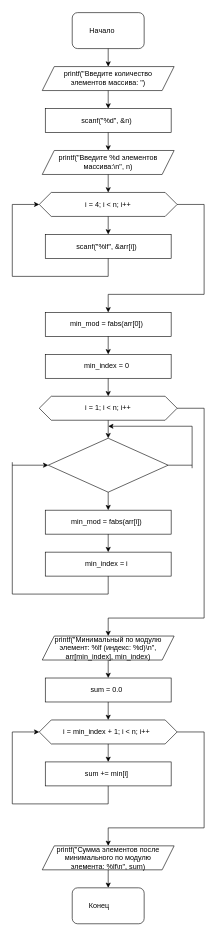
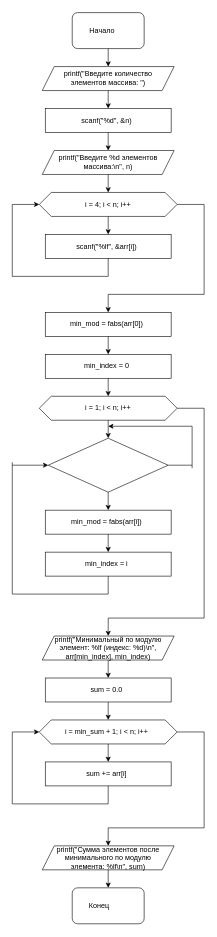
  <mxCell id="0" />
  <mxCell id="1" parent="0" />
  <mxCell id="2" value="" style="rounded=1;whiteSpace=wrap;html=1;" vertex="1" parent="1"><mxGeometry x="120" y="20" width="120" height="60" as="geometry" /></mxCell>
  <mxCell id="3" value="" style="endArrow=classic;html=1;rounded=0;exitX=0.5;exitY=1;exitDx=0;exitDy=0;" edge="1" parent="1" source="2"><mxGeometry width="50" height="50" relative="1" as="geometry"><mxPoint x="200" y="200" as="sourcePoint" /><mxPoint x="180" y="110" as="targetPoint" /></mxGeometry></mxCell>
  <mxCell id="4" value="" style="shape=parallelogram;perimeter=parallelogramPerimeter;whiteSpace=wrap;html=1;fixedSize=1;" vertex="1" parent="1"><mxGeometry x="70" y="110" width="220" height="40" as="geometry" /></mxCell>
  <mxCell id="5" value="" style="endArrow=classic;html=1;rounded=0;exitX=0.5;exitY=1;exitDx=0;exitDy=0;" edge="1" parent="1" source="4"><mxGeometry width="50" height="50" relative="1" as="geometry"><mxPoint x="200" y="220" as="sourcePoint" /><mxPoint x="180" y="180" as="targetPoint" /></mxGeometry></mxCell>
  <mxCell id="6" value="" style="rounded=0;whiteSpace=wrap;html=1;" vertex="1" parent="1"><mxGeometry x="75" y="180" width="210" height="40" as="geometry" /></mxCell>
  <mxCell id="7" value="" style="endArrow=classic;html=1;rounded=0;exitX=0.5;exitY=1;exitDx=0;exitDy=0;" edge="1" parent="1" source="6"><mxGeometry width="50" height="50" relative="1" as="geometry"><mxPoint x="190" y="320" as="sourcePoint" /><mxPoint x="180" y="250" as="targetPoint" /></mxGeometry></mxCell>
  <mxCell id="8" value="" style="shape=parallelogram;perimeter=parallelogramPerimeter;whiteSpace=wrap;html=1;fixedSize=1;" vertex="1" parent="1"><mxGeometry x="70" y="250" width="220" height="40" as="geometry" /></mxCell>
  <mxCell id="9" value="" style="endArrow=classic;html=1;rounded=0;exitX=0.5;exitY=1;exitDx=0;exitDy=0;" edge="1" parent="1" source="8"><mxGeometry width="50" height="50" relative="1" as="geometry"><mxPoint x="140" y="390" as="sourcePoint" /><mxPoint x="180" y="320" as="targetPoint" /></mxGeometry></mxCell>
  <mxCell id="10" value="" style="shape=hexagon;perimeter=hexagonPerimeter2;whiteSpace=wrap;html=1;fixedSize=1;" vertex="1" parent="1"><mxGeometry x="65" y="320" width="230" height="40" as="geometry" /></mxCell>
  <mxCell id="11" value="" style="endArrow=classic;html=1;rounded=0;exitX=0.5;exitY=1;exitDx=0;exitDy=0;" edge="1" parent="1" source="10"><mxGeometry width="50" height="50" relative="1" as="geometry"><mxPoint x="220" y="470" as="sourcePoint" /><mxPoint x="180" y="390" as="targetPoint" /></mxGeometry></mxCell>
  <mxCell id="12" value="" style="rounded=0;whiteSpace=wrap;html=1;" vertex="1" parent="1"><mxGeometry x="75" y="390" width="210" height="40" as="geometry" /></mxCell>
  <mxCell id="13" value="" style="endArrow=none;html=1;rounded=0;entryX=0.5;entryY=1;entryDx=0;entryDy=0;" edge="1" parent="1" target="12"><mxGeometry width="50" height="50" relative="1" as="geometry"><mxPoint x="180" y="460" as="sourcePoint" /><mxPoint x="200" y="480" as="targetPoint" /></mxGeometry></mxCell>
  <mxCell id="14" value="" style="endArrow=none;html=1;rounded=0;" edge="1" parent="1"><mxGeometry width="50" height="50" relative="1" as="geometry"><mxPoint x="20" y="460" as="sourcePoint" /><mxPoint x="180" y="460" as="targetPoint" /></mxGeometry></mxCell>
  <mxCell id="15" value="" style="endArrow=none;html=1;rounded=0;" edge="1" parent="1"><mxGeometry width="50" height="50" relative="1" as="geometry"><mxPoint x="20" y="460" as="sourcePoint" /><mxPoint x="20" y="340" as="targetPoint" /></mxGeometry></mxCell>
  <mxCell id="16" value="" style="endArrow=classic;html=1;rounded=0;entryX=0;entryY=0.5;entryDx=0;entryDy=0;" edge="1" parent="1" target="10"><mxGeometry width="50" height="50" relative="1" as="geometry"><mxPoint x="20" y="340" as="sourcePoint" /><mxPoint x="50" y="300" as="targetPoint" /></mxGeometry></mxCell>
  <mxCell id="17" value="" style="endArrow=none;html=1;rounded=0;exitX=1;exitY=0.5;exitDx=0;exitDy=0;" edge="1" parent="1" source="10"><mxGeometry width="50" height="50" relative="1" as="geometry"><mxPoint x="350" y="380" as="sourcePoint" /><mxPoint x="340" y="340" as="targetPoint" /></mxGeometry></mxCell>
  <mxCell id="18" value="" style="endArrow=none;html=1;rounded=0;" edge="1" parent="1"><mxGeometry width="50" height="50" relative="1" as="geometry"><mxPoint x="340" y="490" as="sourcePoint" /><mxPoint x="340" y="340" as="targetPoint" /></mxGeometry></mxCell>
  <mxCell id="19" value="" style="endArrow=none;html=1;rounded=0;" edge="1" parent="1"><mxGeometry width="50" height="50" relative="1" as="geometry"><mxPoint x="180" y="490" as="sourcePoint" /><mxPoint x="340" y="490" as="targetPoint" /></mxGeometry></mxCell>
  <mxCell id="20" value="" style="endArrow=classic;html=1;rounded=0;" edge="1" parent="1"><mxGeometry width="50" height="50" relative="1" as="geometry"><mxPoint x="180" y="490" as="sourcePoint" /><mxPoint x="180" y="520" as="targetPoint" /></mxGeometry></mxCell>
  <mxCell id="21" value="" style="rounded=0;whiteSpace=wrap;html=1;" vertex="1" parent="1"><mxGeometry x="75" y="520" width="210" height="40" as="geometry" /></mxCell>
  <mxCell id="22" value="" style="endArrow=classic;html=1;rounded=0;exitX=0.5;exitY=1;exitDx=0;exitDy=0;" edge="1" parent="1" source="21"><mxGeometry width="50" height="50" relative="1" as="geometry"><mxPoint x="180" y="630" as="sourcePoint" /><mxPoint x="180" y="590" as="targetPoint" /></mxGeometry></mxCell>
  <mxCell id="23" value="" style="rounded=0;whiteSpace=wrap;html=1;" vertex="1" parent="1"><mxGeometry x="75" y="590" width="210" height="40" as="geometry" /></mxCell>
  <mxCell id="24" value="" style="endArrow=classic;html=1;rounded=0;exitX=0.5;exitY=1;exitDx=0;exitDy=0;" edge="1" parent="1" source="23"><mxGeometry width="50" height="50" relative="1" as="geometry"><mxPoint x="170" y="730" as="sourcePoint" /><mxPoint x="180" y="660" as="targetPoint" /></mxGeometry></mxCell>
  <mxCell id="25" value="" style="shape=hexagon;perimeter=hexagonPerimeter2;whiteSpace=wrap;html=1;fixedSize=1;" vertex="1" parent="1"><mxGeometry x="65" y="660" width="230" height="40" as="geometry" /></mxCell>
  <mxCell id="26" value="" style="endArrow=classic;html=1;rounded=0;exitX=0.5;exitY=1;exitDx=0;exitDy=0;" edge="1" parent="1" source="25"><mxGeometry width="50" height="50" relative="1" as="geometry"><mxPoint x="170" y="760" as="sourcePoint" /><mxPoint x="180" y="730" as="targetPoint" /></mxGeometry></mxCell>
  <mxCell id="27" value="" style="rhombus;whiteSpace=wrap;html=1;" vertex="1" parent="1"><mxGeometry x="80" y="730" width="200" height="90" as="geometry" /></mxCell>
  <mxCell id="28" value="" style="endArrow=classic;html=1;rounded=0;" edge="1" parent="1"><mxGeometry width="50" height="50" relative="1" as="geometry"><mxPoint x="180" y="820" as="sourcePoint" /><mxPoint x="180" y="850" as="targetPoint" /></mxGeometry></mxCell>
  <mxCell id="29" value="" style="rounded=0;whiteSpace=wrap;html=1;" vertex="1" parent="1"><mxGeometry x="75" y="850" width="210" height="40" as="geometry" /></mxCell>
  <mxCell id="30" value="" style="endArrow=classic;html=1;rounded=0;exitX=0.5;exitY=1;exitDx=0;exitDy=0;" edge="1" source="29" parent="1"><mxGeometry width="50" height="50" relative="1" as="geometry"><mxPoint x="180" y="960" as="sourcePoint" /><mxPoint x="180" y="920" as="targetPoint" /></mxGeometry></mxCell>
  <mxCell id="31" value="" style="rounded=0;whiteSpace=wrap;html=1;" vertex="1" parent="1"><mxGeometry x="75" y="920" width="210" height="40" as="geometry" /></mxCell>
  <mxCell id="32" value="" style="endArrow=none;html=1;rounded=0;entryX=0.5;entryY=1;entryDx=0;entryDy=0;" edge="1" parent="1" target="31"><mxGeometry width="50" height="50" relative="1" as="geometry"><mxPoint x="180" y="990" as="sourcePoint" /><mxPoint x="200" y="1010" as="targetPoint" /></mxGeometry></mxCell>
  <mxCell id="33" value="" style="endArrow=none;html=1;rounded=0;" edge="1" parent="1"><mxGeometry width="50" height="50" relative="1" as="geometry"><mxPoint x="20" y="990" as="sourcePoint" /><mxPoint x="180" y="990" as="targetPoint" /></mxGeometry></mxCell>
  <mxCell id="34" value="" style="endArrow=none;html=1;rounded=0;" edge="1" parent="1"><mxGeometry width="50" height="50" relative="1" as="geometry"><mxPoint x="20" y="990" as="sourcePoint" /><mxPoint x="20" y="770" as="targetPoint" /></mxGeometry></mxCell>
  <mxCell id="35" value="" style="endArrow=classic;html=1;rounded=0;entryX=0;entryY=0.5;entryDx=0;entryDy=0;" edge="1" parent="1" target="27"><mxGeometry width="50" height="50" relative="1" as="geometry"><mxPoint x="20" y="775" as="sourcePoint" /><mxPoint x="0" y="750" as="targetPoint" /></mxGeometry></mxCell>
  <mxCell id="36" value="" style="endArrow=none;html=1;rounded=0;exitX=1;exitY=0.5;exitDx=0;exitDy=0;" edge="1" parent="1" source="25"><mxGeometry width="50" height="50" relative="1" as="geometry"><mxPoint x="360" y="710" as="sourcePoint" /><mxPoint x="340" y="680" as="targetPoint" /></mxGeometry></mxCell>
  <mxCell id="37" value="" style="endArrow=none;html=1;rounded=0;" edge="1" parent="1"><mxGeometry width="50" height="50" relative="1" as="geometry"><mxPoint x="340" y="1030" as="sourcePoint" /><mxPoint x="340" y="680" as="targetPoint" /></mxGeometry></mxCell>
  <mxCell id="38" value="" style="endArrow=none;html=1;rounded=0;" edge="1" parent="1"><mxGeometry width="50" height="50" relative="1" as="geometry"><mxPoint x="180" y="1030" as="sourcePoint" /><mxPoint x="340" y="1030" as="targetPoint" /></mxGeometry></mxCell>
  <mxCell id="39" value="" style="endArrow=classic;html=1;rounded=0;" edge="1" parent="1"><mxGeometry width="50" height="50" relative="1" as="geometry"><mxPoint x="180" y="1030" as="sourcePoint" /><mxPoint x="180" y="1060" as="targetPoint" /></mxGeometry></mxCell>
  <mxCell id="40" value="" style="shape=parallelogram;perimeter=parallelogramPerimeter;whiteSpace=wrap;html=1;fixedSize=1;" vertex="1" parent="1"><mxGeometry x="70" y="1060" width="220" height="40" as="geometry" /></mxCell>
  <mxCell id="41" value="" style="endArrow=classic;html=1;rounded=0;exitX=0.5;exitY=1;exitDx=0;exitDy=0;" edge="1" source="40" parent="1"><mxGeometry width="50" height="50" relative="1" as="geometry"><mxPoint x="200" y="1170" as="sourcePoint" /><mxPoint x="180" y="1130" as="targetPoint" /></mxGeometry></mxCell>
  <mxCell id="42" value="" style="rounded=0;whiteSpace=wrap;html=1;" vertex="1" parent="1"><mxGeometry x="75" y="1130" width="210" height="40" as="geometry" /></mxCell>
  <mxCell id="43" value="" style="endArrow=classic;html=1;rounded=0;exitX=0.5;exitY=1;exitDx=0;exitDy=0;" edge="1" source="42" parent="1"><mxGeometry width="50" height="50" relative="1" as="geometry"><mxPoint x="190" y="1270" as="sourcePoint" /><mxPoint x="180" y="1200" as="targetPoint" /></mxGeometry></mxCell>
  <mxCell id="44" value="" style="shape=hexagon;perimeter=hexagonPerimeter2;whiteSpace=wrap;html=1;fixedSize=1;" vertex="1" parent="1"><mxGeometry x="65" y="1200" width="230" height="40" as="geometry" /></mxCell>
  <mxCell id="45" value="" style="endArrow=classic;html=1;rounded=0;exitX=0.5;exitY=1;exitDx=0;exitDy=0;" edge="1" parent="1" source="44"><mxGeometry width="50" height="50" relative="1" as="geometry"><mxPoint x="220" y="1360" as="sourcePoint" /><mxPoint x="180" y="1270" as="targetPoint" /></mxGeometry></mxCell>
  <mxCell id="46" value="" style="rounded=0;whiteSpace=wrap;html=1;" vertex="1" parent="1"><mxGeometry x="75" y="1270" width="210" height="40" as="geometry" /></mxCell>
  <mxCell id="47" value="" style="endArrow=none;html=1;rounded=0;entryX=0.5;entryY=1;entryDx=0;entryDy=0;" edge="1" parent="1" target="46"><mxGeometry width="50" height="50" relative="1" as="geometry"><mxPoint x="180" y="1340" as="sourcePoint" /><mxPoint x="230" y="1330" as="targetPoint" /></mxGeometry></mxCell>
  <mxCell id="48" value="" style="endArrow=none;html=1;rounded=0;" edge="1" parent="1"><mxGeometry width="50" height="50" relative="1" as="geometry"><mxPoint x="20" y="1340" as="sourcePoint" /><mxPoint x="180" y="1340" as="targetPoint" /></mxGeometry></mxCell>
  <mxCell id="49" value="" style="endArrow=none;html=1;rounded=0;" edge="1" parent="1"><mxGeometry width="50" height="50" relative="1" as="geometry"><mxPoint x="20" y="1340" as="sourcePoint" /><mxPoint x="20" y="1220" as="targetPoint" /></mxGeometry></mxCell>
  <mxCell id="50" value="" style="endArrow=classic;html=1;rounded=0;entryX=0;entryY=0.5;entryDx=0;entryDy=0;" edge="1" parent="1" target="44"><mxGeometry width="50" height="50" relative="1" as="geometry"><mxPoint x="20" y="1220" as="sourcePoint" /><mxPoint x="10" y="1210" as="targetPoint" /></mxGeometry></mxCell>
  <mxCell id="51" value="" style="endArrow=none;html=1;rounded=0;exitX=1;exitY=0.5;exitDx=0;exitDy=0;" edge="1" parent="1" source="44"><mxGeometry width="50" height="50" relative="1" as="geometry"><mxPoint x="330" y="1250" as="sourcePoint" /><mxPoint x="340" y="1220" as="targetPoint" /></mxGeometry></mxCell>
  <mxCell id="52" value="" style="endArrow=none;html=1;rounded=0;" edge="1" parent="1"><mxGeometry width="50" height="50" relative="1" as="geometry"><mxPoint x="340" y="1380" as="sourcePoint" /><mxPoint x="340" y="1220" as="targetPoint" /></mxGeometry></mxCell>
  <mxCell id="53" value="" style="endArrow=none;html=1;rounded=0;" edge="1" parent="1"><mxGeometry width="50" height="50" relative="1" as="geometry"><mxPoint x="180" y="1380" as="sourcePoint" /><mxPoint x="340" y="1380" as="targetPoint" /></mxGeometry></mxCell>
  <mxCell id="54" value="" style="endArrow=classic;html=1;rounded=0;" edge="1" parent="1"><mxGeometry width="50" height="50" relative="1" as="geometry"><mxPoint x="180" y="1380" as="sourcePoint" /><mxPoint x="180" y="1410" as="targetPoint" /></mxGeometry></mxCell>
  <mxCell id="55" value="" style="shape=parallelogram;perimeter=parallelogramPerimeter;whiteSpace=wrap;html=1;fixedSize=1;" vertex="1" parent="1"><mxGeometry x="70" y="1410" width="220" height="40" as="geometry" /></mxCell>
  <mxCell id="56" value="" style="endArrow=classic;html=1;rounded=0;exitX=0.5;exitY=1;exitDx=0;exitDy=0;" edge="1" parent="1" source="55"><mxGeometry width="50" height="50" relative="1" as="geometry"><mxPoint x="70" y="1430" as="sourcePoint" /><mxPoint x="180" y="1480" as="targetPoint" /></mxGeometry></mxCell>
  <mxCell id="57" value="" style="rounded=1;whiteSpace=wrap;html=1;" vertex="1" parent="1"><mxGeometry x="120" y="1480" width="120" height="60" as="geometry" /></mxCell>
  <mxCell id="58" value="" style="endArrow=none;html=1;rounded=0;exitX=1;exitY=0.5;exitDx=0;exitDy=0;" edge="1" parent="1" source="27"><mxGeometry width="50" height="50" relative="1" as="geometry"><mxPoint x="300" y="850" as="sourcePoint" /><mxPoint x="320" y="775" as="targetPoint" /></mxGeometry></mxCell>
  <mxCell id="59" value="" style="endArrow=none;html=1;rounded=0;" edge="1" parent="1"><mxGeometry width="50" height="50" relative="1" as="geometry"><mxPoint x="320" y="780" as="sourcePoint" /><mxPoint x="320" y="710" as="targetPoint" /></mxGeometry></mxCell>
  <mxCell id="60" value="" style="endArrow=classic;html=1;rounded=0;" edge="1" parent="1"><mxGeometry width="50" height="50" relative="1" as="geometry"><mxPoint x="320" y="710" as="sourcePoint" /><mxPoint x="180" y="710" as="targetPoint" /></mxGeometry></mxCell>
  <mxCell id="61" value="Начало" style="text;html=1;align=center;verticalAlign=middle;whiteSpace=wrap;rounded=0;" vertex="1" parent="1"><mxGeometry x="140" y="35" width="60" height="30" as="geometry" /></mxCell>
  <mxCell id="62" value="printf(&quot;Введите количество элементов массива: &quot;)" style="text;html=1;align=center;verticalAlign=middle;whiteSpace=wrap;rounded=0;" vertex="1" parent="1"><mxGeometry x="90" y="110" width="180" height="40" as="geometry" /></mxCell>
  <mxCell id="63" value="scanf(&quot;%d&quot;, &amp;n)" style="text;html=1;align=center;verticalAlign=middle;whiteSpace=wrap;rounded=0;" vertex="1" parent="1"><mxGeometry x="75" y="180" width="205" height="40" as="geometry" /></mxCell>
  <mxCell id="64" value="printf(&quot;Введите %d элементов массива:\n&quot;, n)" style="text;html=1;align=center;verticalAlign=middle;whiteSpace=wrap;rounded=0;" vertex="1" parent="1"><mxGeometry x="90" y="250" width="180" height="40" as="geometry" /></mxCell>
  <mxCell id="65" value="i = 4; i &lt; n; i++" style="text;html=1;align=center;verticalAlign=middle;whiteSpace=wrap;rounded=0;" vertex="1" parent="1"><mxGeometry x="90" y="320" width="180" height="40" as="geometry" /></mxCell>
  <mxCell id="66" value="scanf(&quot;%lf&quot;, &amp;arr[i])" style="text;html=1;align=center;verticalAlign=middle;whiteSpace=wrap;rounded=0;" vertex="1" parent="1"><mxGeometry x="75" y="390" width="205" height="40" as="geometry" /></mxCell>
  <mxCell id="67" value="min_mod = fabs(arr[0])" style="text;html=1;align=center;verticalAlign=middle;whiteSpace=wrap;rounded=0;" vertex="1" parent="1"><mxGeometry x="75" y="520" width="205" height="40" as="geometry" /></mxCell>
  <mxCell id="68" value="min_index = 0" style="text;html=1;align=center;verticalAlign=middle;whiteSpace=wrap;rounded=0;" vertex="1" parent="1"><mxGeometry x="75" y="590" width="205" height="40" as="geometry" /></mxCell>
  <mxCell id="69" value="i = 1; i &lt; n; i++" style="text;html=1;align=center;verticalAlign=middle;whiteSpace=wrap;rounded=0;" vertex="1" parent="1"><mxGeometry x="90" y="660" width="180" height="40" as="geometry" /></mxCell>
  <mxCell id="70" value="min_mod = fabs(arr[i])" style="text;html=1;align=center;verticalAlign=middle;whiteSpace=wrap;rounded=0;" vertex="1" parent="1"><mxGeometry x="75" y="850" width="205" height="40" as="geometry" /></mxCell>
  <mxCell id="71" value="min_index = i" style="text;html=1;align=center;verticalAlign=middle;whiteSpace=wrap;rounded=0;" vertex="1" parent="1"><mxGeometry x="75" y="920" width="205" height="40" as="geometry" /></mxCell>
  <mxCell id="72" value="printf(&quot;Минимальный по модулю элемент: %lf (индекс: %d)\n&quot;, arr[min_index], min_index)" style="text;html=1;align=center;verticalAlign=middle;whiteSpace=wrap;rounded=0;" vertex="1" parent="1"><mxGeometry x="85" y="1060" width="190" height="40" as="geometry" /></mxCell>
  <mxCell id="73" value="sum = 0.0" style="text;html=1;align=center;verticalAlign=middle;whiteSpace=wrap;rounded=0;" vertex="1" parent="1"><mxGeometry x="75" y="1130" width="205" height="40" as="geometry" /></mxCell>
- <mxCell id="74" value="i = min_index + 1; i &lt; n; i++" style="text;html=1;align=center;verticalAlign=middle;whiteSpace=wrap;rounded=0;" vertex="1" parent="1"><mxGeometry x="85" y="1200" width="185" height="40" as="geometry" /></mxCell>
- <mxCell id="75" value="sum += min[i]" style="text;html=1;align=center;verticalAlign=middle;whiteSpace=wrap;rounded=0;" vertex="1" parent="1"><mxGeometry x="75" y="1270" width="205" height="40" as="geometry" /></mxCell>
+ <mxCell id="74" value="i = min_sum + 1; i &lt; n; i++" style="text;html=1;align=center;verticalAlign=middle;whiteSpace=wrap;rounded=0;" vertex="1" parent="1"><mxGeometry x="85" y="1200" width="185" height="40" as="geometry" /></mxCell>
+ <mxCell id="75" value="sum += arr[i]" style="text;html=1;align=center;verticalAlign=middle;whiteSpace=wrap;rounded=0;" vertex="1" parent="1"><mxGeometry x="75" y="1270" width="205" height="40" as="geometry" /></mxCell>
  <mxCell id="76" value="printf(&quot;Сумма элементов после минимального по модулю элемента: %lf\n&quot;, sum)" style="text;html=1;align=center;verticalAlign=middle;whiteSpace=wrap;rounded=0;" vertex="1" parent="1"><mxGeometry x="90" y="1410" width="180" height="40" as="geometry" /></mxCell>
  <mxCell id="77" value="Конец" style="text;html=1;align=center;verticalAlign=middle;whiteSpace=wrap;rounded=0;" vertex="1" parent="1"><mxGeometry x="135" y="1495" width="60" height="30" as="geometry" /></mxCell>
